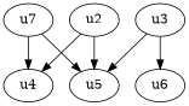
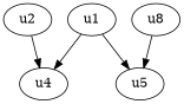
  digraph {
    u2
    u4
    u5
-   u1 [label=u7]
-   u3
-   u6
+   u1
+   u3 [label=u8]
    u2 -> u4
-   u2 -> u5
    u1 -> u4
    u1 -> u5
    u3 -> u5
-   u3 -> u6
  }
